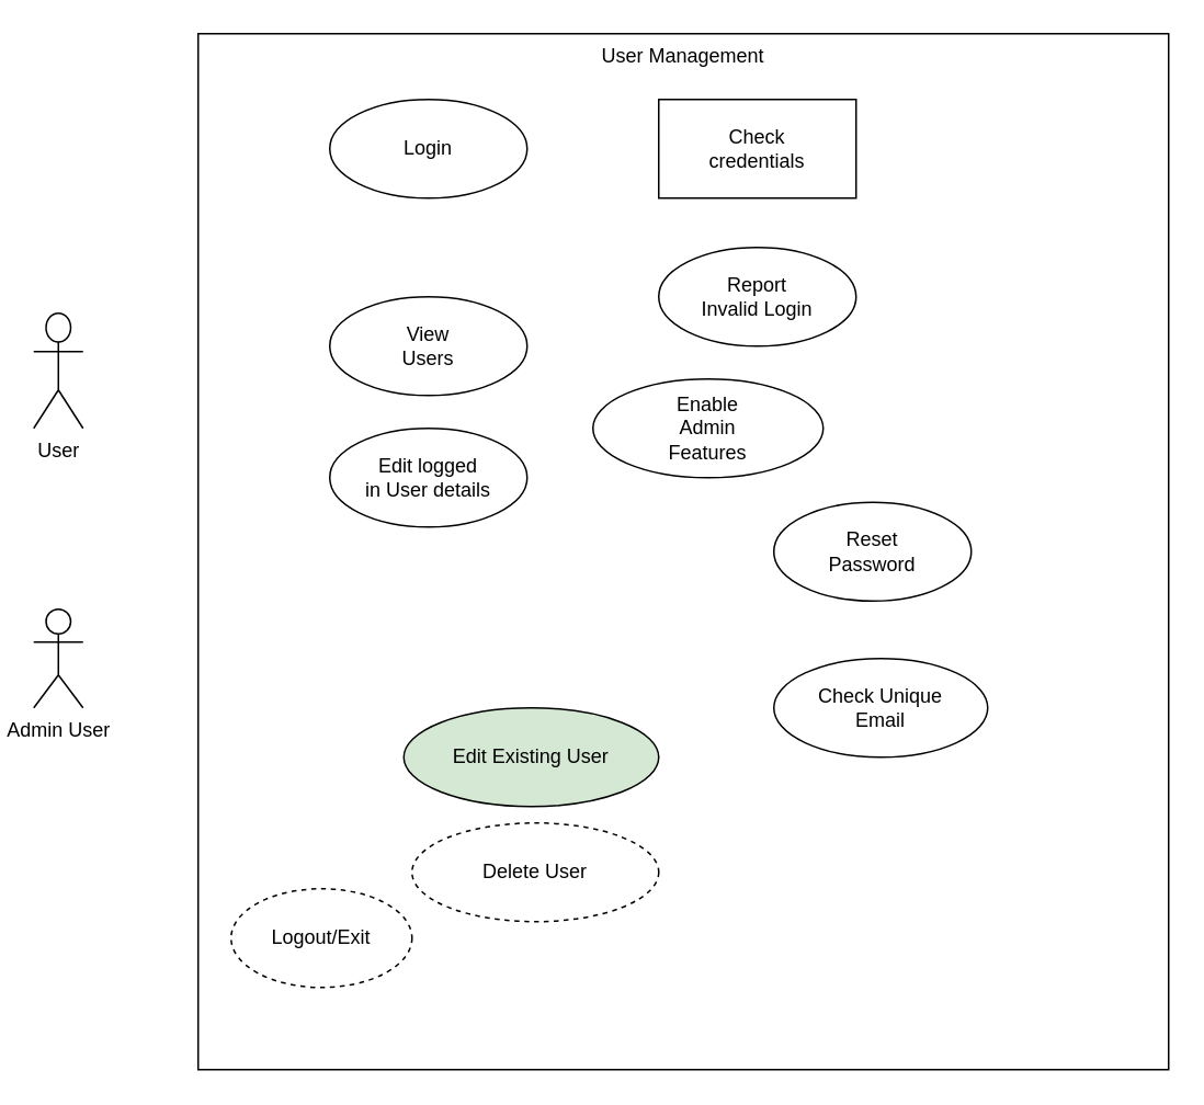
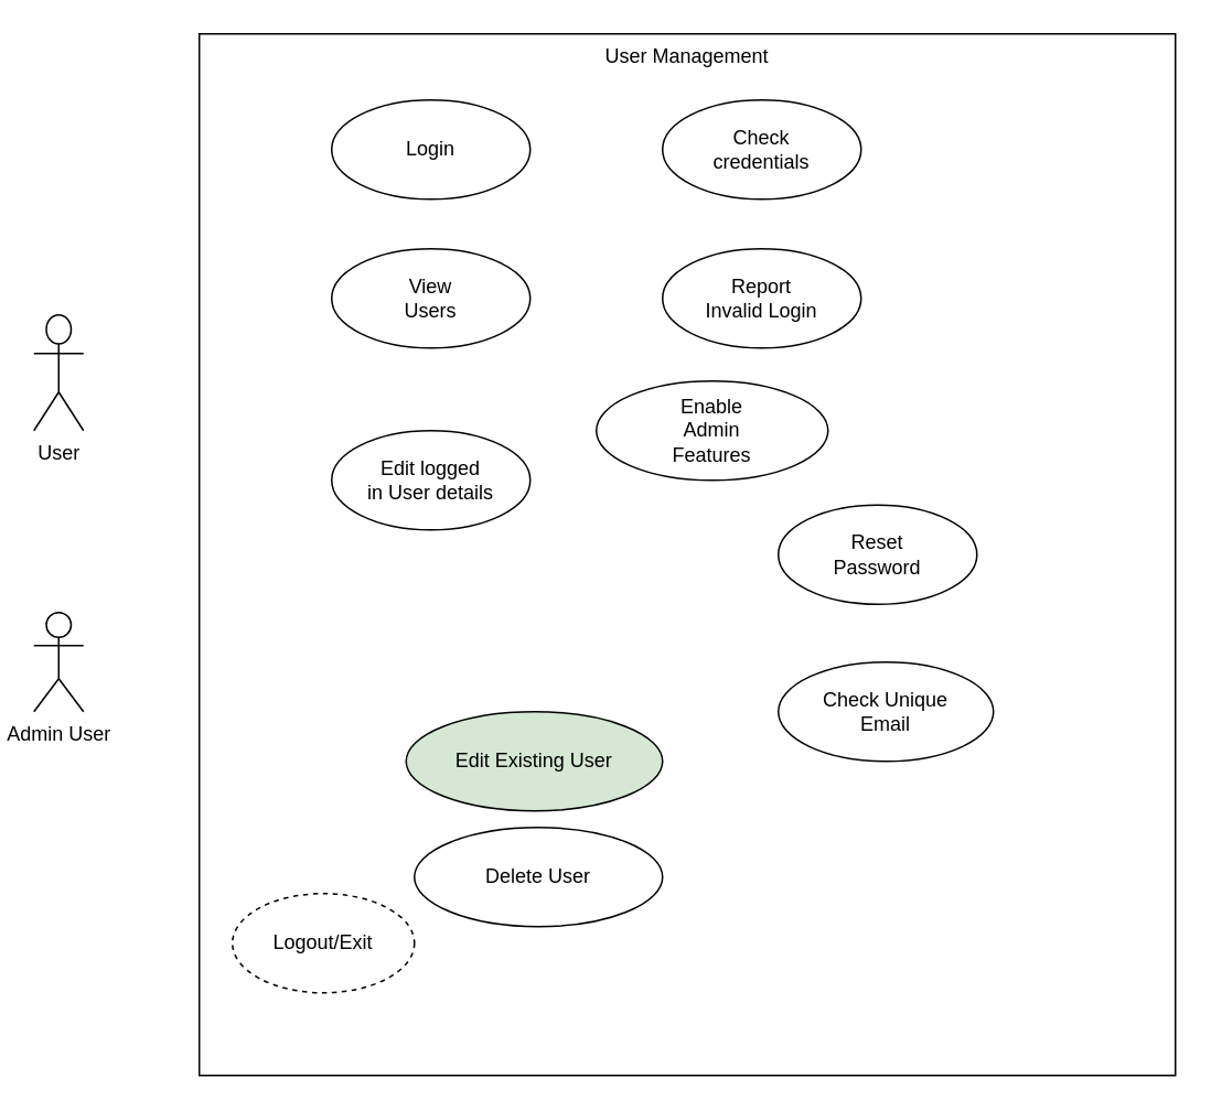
  <mxCell id="0" />
  <mxCell id="1" parent="0" />
  <mxCell id="2" value="User Management" style="rounded=0;whiteSpace=wrap;html=1;verticalAlign=top;" vertex="1" parent="1"><mxGeometry x="120" y="20" width="590" height="630" as="geometry" /></mxCell>
  <mxCell id="3" value="User" style="shape=umlActor;verticalLabelPosition=bottom;verticalAlign=top;html=1;outlineConnect=0;" vertex="1" parent="1"><mxGeometry x="20" y="190" width="30" height="70" as="geometry" /></mxCell>
  <mxCell id="4" value="Login" style="ellipse;whiteSpace=wrap;html=1;verticalAlign=middle;" vertex="1" parent="1"><mxGeometry x="200" y="60" width="120" height="60" as="geometry" /></mxCell>
  <mxCell id="5" value="Report&lt;br&gt;Invalid Login" style="ellipse;whiteSpace=wrap;html=1;verticalAlign=middle;" vertex="1" parent="1"><mxGeometry x="400" y="150" width="120" height="60" as="geometry" /></mxCell>
- <mxCell id="6" value="Check &lt;br&gt;credentials" style="whiteSpace=wrap;html=1;verticalAlign=middle;rounded=0;" vertex="1" parent="1"><mxGeometry x="400" y="60" width="120" height="60" as="geometry" /></mxCell>
- <mxCell id="7" value="View &lt;br&gt;Users" style="ellipse;whiteSpace=wrap;html=1;verticalAlign=middle;" vertex="1" parent="1"><mxGeometry x="200" y="180" width="120" height="60" as="geometry" /></mxCell>
+ <mxCell id="6" value="Check &lt;br&gt;credentials" style="ellipse;whiteSpace=wrap;html=1;verticalAlign=middle;" vertex="1" parent="1"><mxGeometry x="400" y="60" width="120" height="60" as="geometry" /></mxCell>
+ <mxCell id="7" value="View &lt;br&gt;Users" style="ellipse;whiteSpace=wrap;html=1;verticalAlign=middle;" vertex="1" parent="1"><mxGeometry x="200" y="150" width="120" height="60" as="geometry" /></mxCell>
  <mxCell id="8" value="Enable&lt;br&gt;Admin&lt;br&gt;Features" style="ellipse;whiteSpace=wrap;html=1;verticalAlign=middle;" vertex="1" parent="1"><mxGeometry x="360" y="230" width="140" height="60" as="geometry" /></mxCell>
  <mxCell id="9" value="Edit logged&lt;br&gt;in User details" style="ellipse;whiteSpace=wrap;html=1;verticalAlign=middle;" vertex="1" parent="1"><mxGeometry x="200" y="260" width="120" height="60" as="geometry" /></mxCell>
  <mxCell id="10" value="Reset &lt;br&gt;Password" style="ellipse;whiteSpace=wrap;html=1;verticalAlign=middle;" vertex="1" parent="1"><mxGeometry x="470" y="305" width="120" height="60" as="geometry" /></mxCell>
  <mxCell id="11" value="Admin User" style="shape=umlActor;verticalLabelPosition=bottom;verticalAlign=top;html=1;outlineConnect=0;" vertex="1" parent="1"><mxGeometry x="20" y="370" width="30" height="60" as="geometry" /></mxCell>
  <mxCell id="12" value="Edit Existing User" style="ellipse;whiteSpace=wrap;html=1;verticalAlign=middle;fillColor=#d5e8d4;" vertex="1" parent="1"><mxGeometry x="245" y="430" width="155" height="60" as="geometry" /></mxCell>
- <mxCell id="13" value="Delete User" style="ellipse;whiteSpace=wrap;html=1;verticalAlign=middle;dashed=1;" vertex="1" parent="1"><mxGeometry x="250" y="500" width="150" height="60" as="geometry" /></mxCell>
+ <mxCell id="13" value="Delete User" style="ellipse;whiteSpace=wrap;html=1;verticalAlign=middle;" vertex="1" parent="1"><mxGeometry x="250" y="500" width="150" height="60" as="geometry" /></mxCell>
  <mxCell id="14" value="Logout/Exit" style="ellipse;whiteSpace=wrap;html=1;verticalAlign=middle;dashed=1;" vertex="1" parent="1"><mxGeometry x="140" y="540" width="110" height="60" as="geometry" /></mxCell>
  <mxCell id="15" value="Check Unique &lt;br&gt;Email" style="ellipse;whiteSpace=wrap;html=1;verticalAlign=middle;" vertex="1" parent="1"><mxGeometry x="470" y="400" width="130" height="60" as="geometry" /></mxCell>
